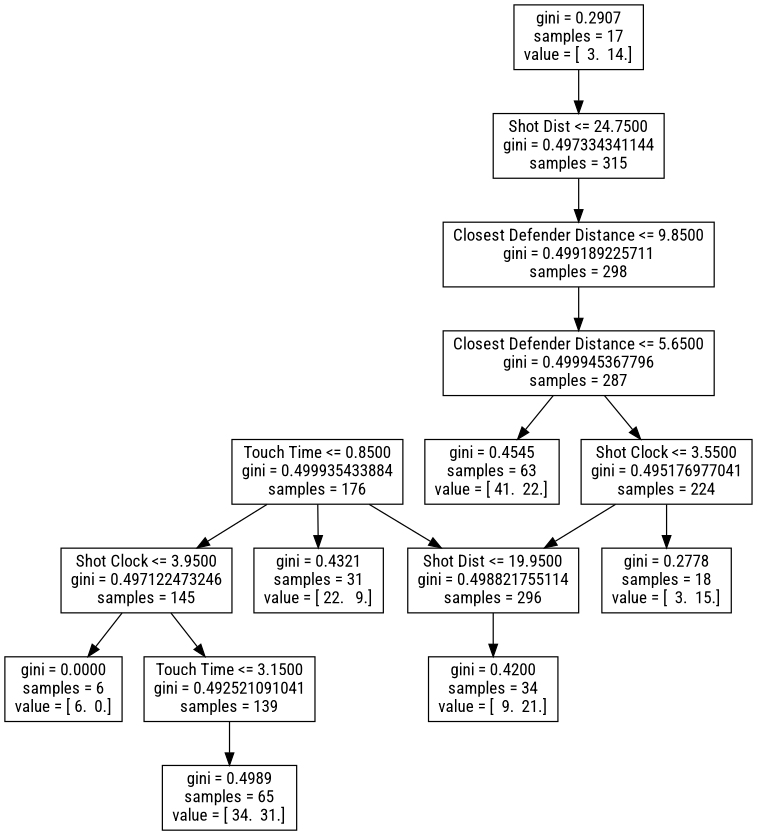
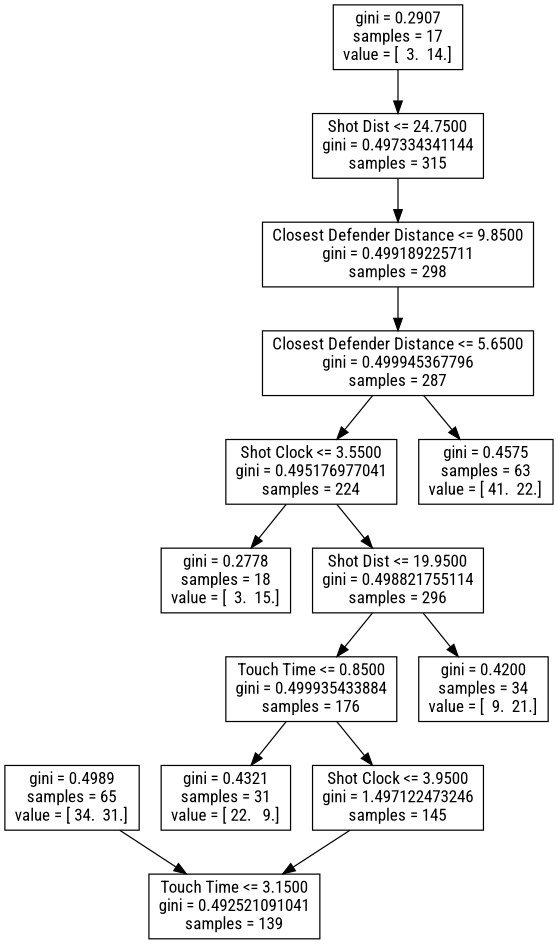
  digraph {
    fontname="Roboto Condensed"
    node [fontname="Roboto Condensed" shape=box]
    edge [fontname="Roboto Condensed"]
    n1 [label="Shot Dist <= 24.7500\ngini = 0.497334341144\nsamples = 315"]
    n2 [label="Closest Defender Distance <= 9.8500\ngini = 0.499189225711\nsamples = 298"]
    n3 [label="Closest Defender Distance <= 5.6500\ngini = 0.499945367796\nsamples = 287"]
    n4 [label="gini = 0.2907\nsamples = 17\nvalue = [  3.  14.]"]
    n5 [label="Shot Clock <= 3.5500\ngini = 0.495176977041\nsamples = 224"]
-   n6 [label="gini = 0.4545\nsamples = 63\nvalue = [ 41.  22.]"]
+   n6 [label="gini = 0.4575\nsamples = 63\nvalue = [ 41.  22.]"]
    n7 [label="gini = 0.2778\nsamples = 18\nvalue = [  3.  15.]"]
    n8 [label="Shot Dist <= 19.9500\ngini = 0.498821755114\nsamples = 296"]
    n9 [label="Touch Time <= 0.8500\ngini = 0.499935433884\nsamples = 176"]
    n10 [label="gini = 0.4200\nsamples = 34\nvalue = [  9.  21.]"]
    n11 [label="gini = 0.4321\nsamples = 31\nvalue = [ 22.   9.]"]
-   n12 [label="Shot Clock <= 3.9500\ngini = 0.497122473246\nsamples = 145"]
-   n13 [label="gini = 0.0000\nsamples = 6\nvalue = [ 6.  0.]"]
+   n12 [label="Shot Clock <= 3.9500\ngini = 1.497122473246\nsamples = 145"]
    n14 [label="Touch Time <= 3.1500\ngini = 0.492521091041\nsamples = 139"]
    n15 [label="gini = 0.4989\nsamples = 65\nvalue = [ 34.  31.]"]
    n1 -> n2
    n2 -> n3
    n3 -> n5
    n3 -> n6
    n4 -> n1
    n5 -> n7
    n5 -> n8
-   n9 -> n8
+   n8 -> n9
    n8 -> n10
    n9 -> n11
    n9 -> n12
-   n12 -> n13
    n12 -> n14
-   n14 -> n15
+   n15 -> n14
  }
